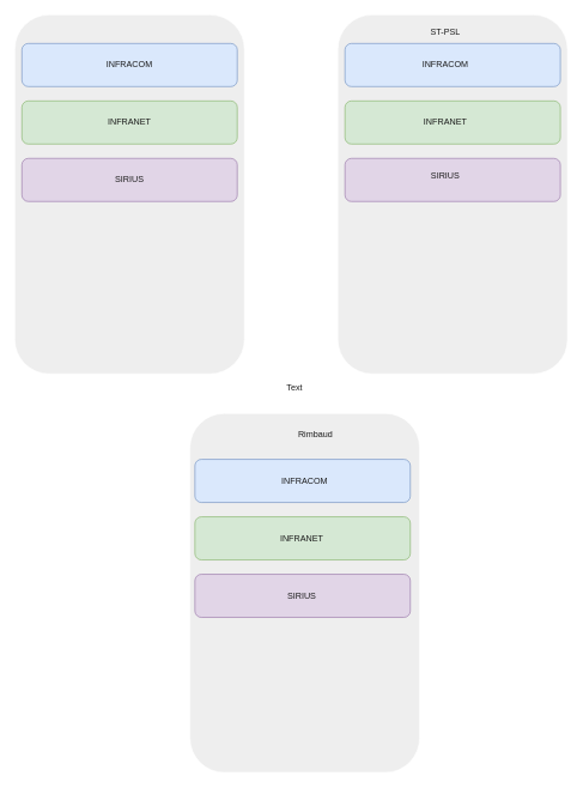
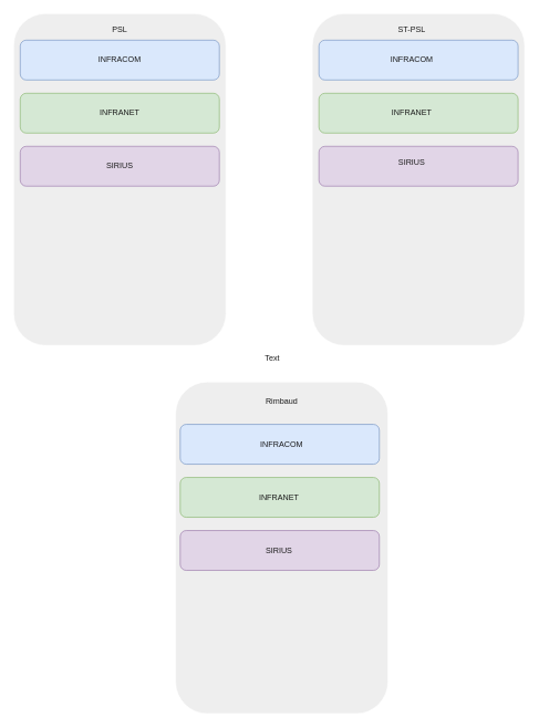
  <mxCell id="0" />
  <mxCell id="1" parent="0" />
  <mxCell id="2" value="" style="rounded=1;whiteSpace=wrap;html=1;direction=west;flipH=1;labelBackgroundColor=none;fillColor=#EEEEEE;strokeColor=#FFFFFF;fontColor=#1A1A1A;" vertex="1" parent="1"><mxGeometry x="20" y="20" width="320" height="500" as="geometry" /></mxCell>
  <mxCell id="3" value="" style="rounded=1;whiteSpace=wrap;html=1;direction=west;flipH=1;labelBackgroundColor=none;fillColor=#EEEEEE;strokeColor=#FFFFFF;fontColor=#1A1A1A;" vertex="1" parent="1"><mxGeometry x="470" y="20" width="320" height="500" as="geometry" /></mxCell>
  <mxCell id="4" value="" style="rounded=1;whiteSpace=wrap;html=1;direction=west;flipH=1;labelBackgroundColor=none;fillColor=#EEEEEE;strokeColor=#FFFFFF;fontColor=#1A1A1A;" vertex="1" parent="1"><mxGeometry x="264" y="575" width="320" height="500" as="geometry" /></mxCell>
- <mxCell id="5" value="Rimbaud" style="text;html=1;strokeColor=none;fillColor=none;align=center;verticalAlign=middle;whiteSpace=wrap;rounded=0;labelBackgroundColor=none;fontColor=#1A1A1A;" vertex="1" parent="1"><mxGeometry x="409" y="590" width="60" height="30" as="geometry" /></mxCell>
+ <mxCell id="5" value="Rimbaud" style="text;html=1;strokeColor=none;fillColor=none;align=center;verticalAlign=middle;whiteSpace=wrap;rounded=0;labelBackgroundColor=none;fontColor=#1A1A1A;" vertex="1" parent="1"><mxGeometry x="394" y="590" width="60" height="30" as="geometry" /></mxCell>
+ <mxCell id="6" value="PSL" style="text;html=1;strokeColor=none;fillColor=none;align=center;verticalAlign=middle;whiteSpace=wrap;rounded=0;labelBackgroundColor=none;fontColor=#1A1A1A;" vertex="1" parent="1"><mxGeometry x="150" y="30" width="60" height="30" as="geometry" /></mxCell>
  <mxCell id="7" value="ST-PSL" style="text;html=1;strokeColor=none;fillColor=none;align=center;verticalAlign=middle;whiteSpace=wrap;rounded=0;labelBackgroundColor=none;fontColor=#1A1A1A;" vertex="1" parent="1"><mxGeometry x="580" y="30" width="80" height="30" as="geometry" /></mxCell>
  <mxCell id="8" value="" style="rounded=1;whiteSpace=wrap;html=1;labelBackgroundColor=none;fillColor=#dae8fc;strokeColor=#6c8ebf;" vertex="1" parent="1"><mxGeometry x="30" y="60" width="300" height="60" as="geometry" /></mxCell>
  <mxCell id="9" value="" style="rounded=1;whiteSpace=wrap;html=1;labelBackgroundColor=none;fillColor=#d5e8d4;strokeColor=#82b366;" vertex="1" parent="1"><mxGeometry x="30" y="140" width="300" height="60" as="geometry" /></mxCell>
  <mxCell id="10" value="" style="rounded=1;whiteSpace=wrap;html=1;labelBackgroundColor=none;fillColor=#e1d5e7;strokeColor=#9673a6;" vertex="1" parent="1"><mxGeometry x="30" y="220" width="300" height="60" as="geometry" /></mxCell>
  <mxCell id="11" value="" style="rounded=1;whiteSpace=wrap;html=1;labelBackgroundColor=none;fillColor=#dae8fc;strokeColor=#6c8ebf;" vertex="1" parent="1"><mxGeometry x="480" y="60" width="300" height="60" as="geometry" /></mxCell>
  <mxCell id="12" value="" style="rounded=1;whiteSpace=wrap;html=1;labelBackgroundColor=none;fillColor=#d5e8d4;strokeColor=#82b366;" vertex="1" parent="1"><mxGeometry x="480" y="140" width="300" height="60" as="geometry" /></mxCell>
  <mxCell id="13" value="" style="rounded=1;whiteSpace=wrap;html=1;labelBackgroundColor=none;fillColor=#e1d5e7;strokeColor=#9673a6;" vertex="1" parent="1"><mxGeometry x="480" y="220" width="300" height="60" as="geometry" /></mxCell>
  <mxCell id="14" value="" style="rounded=1;whiteSpace=wrap;html=1;labelBackgroundColor=none;fillColor=#dae8fc;strokeColor=#6c8ebf;" vertex="1" parent="1"><mxGeometry x="271" y="639" width="300" height="60" as="geometry" /></mxCell>
  <mxCell id="15" value="" style="rounded=1;whiteSpace=wrap;html=1;labelBackgroundColor=none;fillColor=#d5e8d4;strokeColor=#82b366;" vertex="1" parent="1"><mxGeometry x="271" y="719" width="300" height="60" as="geometry" /></mxCell>
  <mxCell id="16" value="" style="rounded=1;whiteSpace=wrap;html=1;labelBackgroundColor=none;fillColor=#e1d5e7;strokeColor=#9673a6;" vertex="1" parent="1"><mxGeometry x="271" y="799" width="300" height="60" as="geometry" /></mxCell>
  <mxCell id="17" value="Text" style="text;html=1;strokeColor=none;fillColor=none;align=center;verticalAlign=middle;whiteSpace=wrap;rounded=0;fontColor=#1A1A1A;" vertex="1" parent="1"><mxGeometry x="380" y="525" width="60" height="30" as="geometry" /></mxCell>
  <mxCell id="18" value="INFRACOM" style="text;html=1;strokeColor=none;fillColor=none;align=center;verticalAlign=middle;whiteSpace=wrap;rounded=0;fontColor=#1A1A1A;" vertex="1" parent="1"><mxGeometry x="150" y="75" width="60" height="30" as="geometry" /></mxCell>
  <mxCell id="19" value="INFRACOM" style="text;html=1;strokeColor=none;fillColor=none;align=center;verticalAlign=middle;whiteSpace=wrap;rounded=0;fontColor=#1A1A1A;" vertex="1" parent="1"><mxGeometry x="590" y="75" width="60" height="30" as="geometry" /></mxCell>
  <mxCell id="20" value="INFRANET" style="text;html=1;strokeColor=none;fillColor=none;align=center;verticalAlign=middle;whiteSpace=wrap;rounded=0;fontColor=#1A1A1A;" vertex="1" parent="1"><mxGeometry x="150" y="155" width="60" height="30" as="geometry" /></mxCell>
  <mxCell id="21" value="INFRANET" style="text;html=1;strokeColor=none;fillColor=none;align=center;verticalAlign=middle;whiteSpace=wrap;rounded=0;fontColor=#1A1A1A;" vertex="1" parent="1"><mxGeometry x="590" y="155" width="60" height="30" as="geometry" /></mxCell>
  <mxCell id="22" value="INFRANET" style="text;html=1;strokeColor=none;fillColor=none;align=center;verticalAlign=middle;whiteSpace=wrap;rounded=0;fontColor=#1A1A1A;" vertex="1" parent="1"><mxGeometry x="390" y="734" width="60" height="30" as="geometry" /></mxCell>
  <mxCell id="23" value="INFRACOM" style="text;html=1;strokeColor=none;fillColor=none;align=center;verticalAlign=middle;whiteSpace=wrap;rounded=0;fontColor=#1A1A1A;" vertex="1" parent="1"><mxGeometry x="394" y="654" width="60" height="30" as="geometry" /></mxCell>
  <mxCell id="24" value="SIRIUS" style="text;html=1;strokeColor=none;fillColor=none;align=center;verticalAlign=middle;whiteSpace=wrap;rounded=0;fontColor=#1A1A1A;" vertex="1" parent="1"><mxGeometry x="150" y="235" width="60" height="30" as="geometry" /></mxCell>
  <mxCell id="25" value="SIRIUS" style="text;html=1;strokeColor=none;fillColor=none;align=center;verticalAlign=middle;whiteSpace=wrap;rounded=0;fontColor=#1A1A1A;" vertex="1" parent="1"><mxGeometry x="590" y="230" width="60" height="30" as="geometry" /></mxCell>
  <mxCell id="26" value="SIRIUS" style="text;html=1;strokeColor=none;fillColor=none;align=center;verticalAlign=middle;whiteSpace=wrap;rounded=0;fontColor=#1A1A1A;" vertex="1" parent="1"><mxGeometry x="390" y="814" width="60" height="30" as="geometry" /></mxCell>
